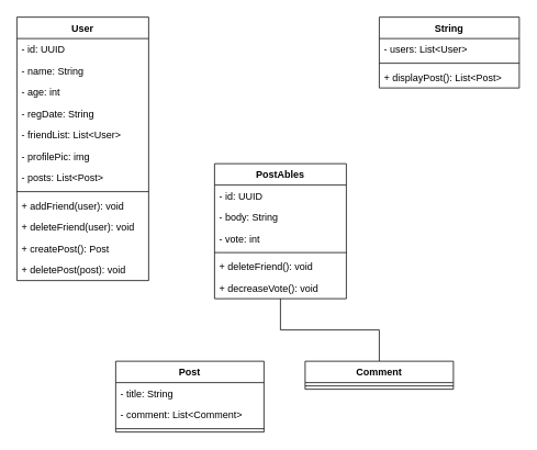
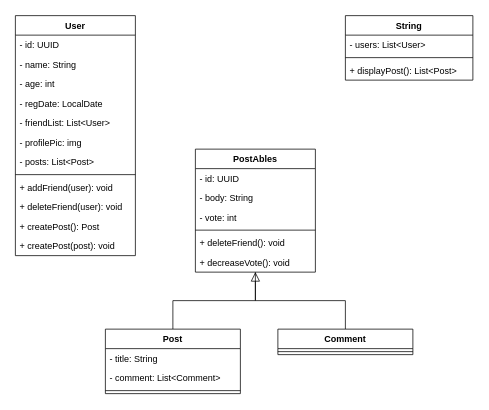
  <mxCell id="0" />
  <mxCell id="1" parent="0" />
  <mxCell id="2" value="User" style="swimlane;fontStyle=1;childLayout=stackLayout;horizontal=1;startSize=26;horizontalStack=0;resizeParent=1;resizeParentMax=0;resizeLast=0;collapsible=1;marginBottom=0;" parent="1" vertex="1"><mxGeometry x="20" y="20" width="160" height="320" as="geometry" /></mxCell>
  <mxCell id="3" value="- id: UUID" style="text;strokeColor=none;fillColor=none;align=left;verticalAlign=top;spacingLeft=4;spacingRight=4;overflow=hidden;rotatable=0;points=[[0,0.5],[1,0.5]];portConstraint=eastwest;" parent="2" vertex="1"><mxGeometry y="26" width="160" height="26" as="geometry" /></mxCell>
  <mxCell id="4" value="- name: String" style="text;strokeColor=none;fillColor=none;align=left;verticalAlign=top;spacingLeft=4;spacingRight=4;overflow=hidden;rotatable=0;points=[[0,0.5],[1,0.5]];portConstraint=eastwest;" vertex="1" parent="2"><mxGeometry y="52" width="160" height="26" as="geometry" /></mxCell>
  <mxCell id="5" value="- age: int" style="text;strokeColor=none;fillColor=none;align=left;verticalAlign=top;spacingLeft=4;spacingRight=4;overflow=hidden;rotatable=0;points=[[0,0.5],[1,0.5]];portConstraint=eastwest;" parent="2" vertex="1"><mxGeometry y="78" width="160" height="26" as="geometry" /></mxCell>
- <mxCell id="6" value="- regDate: String" style="text;strokeColor=none;fillColor=none;align=left;verticalAlign=top;spacingLeft=4;spacingRight=4;overflow=hidden;rotatable=0;points=[[0,0.5],[1,0.5]];portConstraint=eastwest;" parent="2" vertex="1"><mxGeometry y="104" width="160" height="26" as="geometry" /></mxCell>
+ <mxCell id="6" value="- regDate: LocalDate" style="text;strokeColor=none;fillColor=none;align=left;verticalAlign=top;spacingLeft=4;spacingRight=4;overflow=hidden;rotatable=0;points=[[0,0.5],[1,0.5]];portConstraint=eastwest;" parent="2" vertex="1"><mxGeometry y="104" width="160" height="26" as="geometry" /></mxCell>
  <mxCell id="7" value="- friendList: List&lt;User&gt;" style="text;strokeColor=none;fillColor=none;align=left;verticalAlign=top;spacingLeft=4;spacingRight=4;overflow=hidden;rotatable=0;points=[[0,0.5],[1,0.5]];portConstraint=eastwest;" parent="2" vertex="1"><mxGeometry y="130" width="160" height="26" as="geometry" /></mxCell>
  <mxCell id="8" value="- profilePic: img" style="text;strokeColor=none;fillColor=none;align=left;verticalAlign=top;spacingLeft=4;spacingRight=4;overflow=hidden;rotatable=0;points=[[0,0.5],[1,0.5]];portConstraint=eastwest;" parent="2" vertex="1"><mxGeometry y="156" width="160" height="26" as="geometry" /></mxCell>
  <mxCell id="9" value="- posts: List&lt;Post&gt;" style="text;strokeColor=none;fillColor=none;align=left;verticalAlign=top;spacingLeft=4;spacingRight=4;overflow=hidden;rotatable=0;points=[[0,0.5],[1,0.5]];portConstraint=eastwest;" parent="2" vertex="1"><mxGeometry y="182" width="160" height="26" as="geometry" /></mxCell>
  <mxCell id="10" value="" style="line;strokeWidth=1;fillColor=none;align=left;verticalAlign=middle;spacingTop=-1;spacingLeft=3;spacingRight=3;rotatable=0;labelPosition=right;points=[];portConstraint=eastwest;" parent="2" vertex="1"><mxGeometry y="208" width="160" height="8" as="geometry" /></mxCell>
  <mxCell id="11" value="+ addFriend(user): void" style="text;strokeColor=none;fillColor=none;align=left;verticalAlign=top;spacingLeft=4;spacingRight=4;overflow=hidden;rotatable=0;points=[[0,0.5],[1,0.5]];portConstraint=eastwest;" parent="2" vertex="1"><mxGeometry y="216" width="160" height="26" as="geometry" /></mxCell>
  <mxCell id="12" value="+ deleteFriend(user): void" style="text;strokeColor=none;fillColor=none;align=left;verticalAlign=top;spacingLeft=4;spacingRight=4;overflow=hidden;rotatable=0;points=[[0,0.5],[1,0.5]];portConstraint=eastwest;" parent="2" vertex="1"><mxGeometry y="242" width="160" height="26" as="geometry" /></mxCell>
  <mxCell id="13" value="+ createPost(): Post" style="text;strokeColor=none;fillColor=none;align=left;verticalAlign=top;spacingLeft=4;spacingRight=4;overflow=hidden;rotatable=0;points=[[0,0.5],[1,0.5]];portConstraint=eastwest;" parent="2" vertex="1"><mxGeometry y="268" width="160" height="26" as="geometry" /></mxCell>
- <mxCell id="14" value="+ deletePost(post): void" style="text;strokeColor=none;fillColor=none;align=left;verticalAlign=top;spacingLeft=4;spacingRight=4;overflow=hidden;rotatable=0;points=[[0,0.5],[1,0.5]];portConstraint=eastwest;" parent="2" vertex="1"><mxGeometry y="294" width="160" height="26" as="geometry" /></mxCell>
+ <mxCell id="14" value="+ createPost(post): void" style="text;strokeColor=none;fillColor=none;align=left;verticalAlign=top;spacingLeft=4;spacingRight=4;overflow=hidden;rotatable=0;points=[[0,0.5],[1,0.5]];portConstraint=eastwest;" parent="2" vertex="1"><mxGeometry y="294" width="160" height="26" as="geometry" /></mxCell>
  <mxCell id="15" value="String" style="swimlane;fontStyle=1;childLayout=stackLayout;horizontal=1;startSize=26;horizontalStack=0;resizeParent=1;resizeParentMax=0;resizeLast=0;collapsible=1;marginBottom=0;" vertex="1" parent="1"><mxGeometry x="460" y="20" width="170" height="86" as="geometry" /></mxCell>
  <mxCell id="16" value="- users: List&lt;User&gt;" style="text;strokeColor=none;fillColor=none;align=left;verticalAlign=top;spacingLeft=4;spacingRight=4;overflow=hidden;rotatable=0;points=[[0,0.5],[1,0.5]];portConstraint=eastwest;" vertex="1" parent="15"><mxGeometry y="26" width="170" height="26" as="geometry" /></mxCell>
  <mxCell id="17" value="" style="line;strokeWidth=1;fillColor=none;align=left;verticalAlign=middle;spacingTop=-1;spacingLeft=3;spacingRight=3;rotatable=0;labelPosition=right;points=[];portConstraint=eastwest;" vertex="1" parent="15"><mxGeometry y="52" width="170" height="8" as="geometry" /></mxCell>
  <mxCell id="18" value="+ displayPost(): List&lt;Post&gt;" style="text;strokeColor=none;fillColor=none;align=left;verticalAlign=top;spacingLeft=4;spacingRight=4;overflow=hidden;rotatable=0;points=[[0,0.5],[1,0.5]];portConstraint=eastwest;" vertex="1" parent="15"><mxGeometry y="60" width="170" height="26" as="geometry" /></mxCell>
+ <mxCell id="19" style="edgeStyle=orthogonalEdgeStyle;rounded=0;orthogonalLoop=1;jettySize=auto;html=1;endArrow=block;endFill=0;endSize=10;" edge="1" parent="1" source="20" target="24"><mxGeometry relative="1" as="geometry" /></mxCell>
  <mxCell id="20" value="Post" style="swimlane;fontStyle=1;childLayout=stackLayout;horizontal=1;startSize=26;horizontalStack=0;resizeParent=1;resizeParentMax=0;resizeLast=0;collapsible=1;marginBottom=0;" vertex="1" parent="1"><mxGeometry x="140" y="438" width="180" height="86" as="geometry" /></mxCell>
  <mxCell id="21" value="- title: String" style="text;strokeColor=none;fillColor=none;align=left;verticalAlign=top;spacingLeft=4;spacingRight=4;overflow=hidden;rotatable=0;points=[[0,0.5],[1,0.5]];portConstraint=eastwest;" vertex="1" parent="20"><mxGeometry y="26" width="180" height="26" as="geometry" /></mxCell>
  <mxCell id="22" value="- comment: List&lt;Comment&gt;" style="text;strokeColor=none;fillColor=none;align=left;verticalAlign=top;spacingLeft=4;spacingRight=4;overflow=hidden;rotatable=0;points=[[0,0.5],[1,0.5]];portConstraint=eastwest;" vertex="1" parent="20"><mxGeometry y="52" width="180" height="26" as="geometry" /></mxCell>
  <mxCell id="23" value="" style="line;strokeWidth=1;fillColor=none;align=left;verticalAlign=middle;spacingTop=-1;spacingLeft=3;spacingRight=3;rotatable=0;labelPosition=right;points=[];portConstraint=eastwest;" vertex="1" parent="20"><mxGeometry y="78" width="180" height="8" as="geometry" /></mxCell>
  <mxCell id="24" value="PostAbles" style="swimlane;fontStyle=1;childLayout=stackLayout;horizontal=1;startSize=26;horizontalStack=0;resizeParent=1;resizeParentMax=0;resizeLast=0;collapsible=1;marginBottom=0;" vertex="1" parent="1"><mxGeometry x="260" y="198" width="160" height="164" as="geometry" /></mxCell>
  <mxCell id="25" value="- id: UUID" style="text;strokeColor=none;fillColor=none;align=left;verticalAlign=top;spacingLeft=4;spacingRight=4;overflow=hidden;rotatable=0;points=[[0,0.5],[1,0.5]];portConstraint=eastwest;" vertex="1" parent="24"><mxGeometry y="26" width="160" height="26" as="geometry" /></mxCell>
  <mxCell id="26" value="- body: String" style="text;strokeColor=none;fillColor=none;align=left;verticalAlign=top;spacingLeft=4;spacingRight=4;overflow=hidden;rotatable=0;points=[[0,0.5],[1,0.5]];portConstraint=eastwest;" vertex="1" parent="24"><mxGeometry y="52" width="160" height="26" as="geometry" /></mxCell>
  <mxCell id="27" value="- vote: int" style="text;strokeColor=none;fillColor=none;align=left;verticalAlign=top;spacingLeft=4;spacingRight=4;overflow=hidden;rotatable=0;points=[[0,0.5],[1,0.5]];portConstraint=eastwest;" vertex="1" parent="24"><mxGeometry y="78" width="160" height="26" as="geometry" /></mxCell>
  <mxCell id="28" value="" style="line;strokeWidth=1;fillColor=none;align=left;verticalAlign=middle;spacingTop=-1;spacingLeft=3;spacingRight=3;rotatable=0;labelPosition=right;points=[];portConstraint=eastwest;" vertex="1" parent="24"><mxGeometry y="104" width="160" height="8" as="geometry" /></mxCell>
  <mxCell id="29" value="+ deleteFriend(): void" style="text;strokeColor=none;fillColor=none;align=left;verticalAlign=top;spacingLeft=4;spacingRight=4;overflow=hidden;rotatable=0;points=[[0,0.5],[1,0.5]];portConstraint=eastwest;" vertex="1" parent="24"><mxGeometry y="112" width="160" height="26" as="geometry" /></mxCell>
  <mxCell id="30" value="+ decreaseVote(): void" style="text;strokeColor=none;fillColor=none;align=left;verticalAlign=top;spacingLeft=4;spacingRight=4;overflow=hidden;rotatable=0;points=[[0,0.5],[1,0.5]];portConstraint=eastwest;" vertex="1" parent="24"><mxGeometry y="138" width="160" height="26" as="geometry" /></mxCell>
  <mxCell id="31" style="edgeStyle=orthogonalEdgeStyle;rounded=0;orthogonalLoop=1;jettySize=auto;html=1;endArrow=none;endFill=0;endSize=10;" edge="1" parent="1" source="32" target="24"><mxGeometry relative="1" as="geometry" /></mxCell>
  <mxCell id="32" value="Comment" style="swimlane;fontStyle=1;childLayout=stackLayout;horizontal=1;startSize=26;horizontalStack=0;resizeParent=1;resizeParentMax=0;resizeLast=0;collapsible=1;marginBottom=0;" vertex="1" parent="1"><mxGeometry x="370" y="438" width="180" height="34" as="geometry" /></mxCell>
  <mxCell id="33" value="" style="line;strokeWidth=1;fillColor=none;align=left;verticalAlign=middle;spacingTop=-1;spacingLeft=3;spacingRight=3;rotatable=0;labelPosition=right;points=[];portConstraint=eastwest;" vertex="1" parent="32"><mxGeometry y="26" width="180" height="8" as="geometry" /></mxCell>
